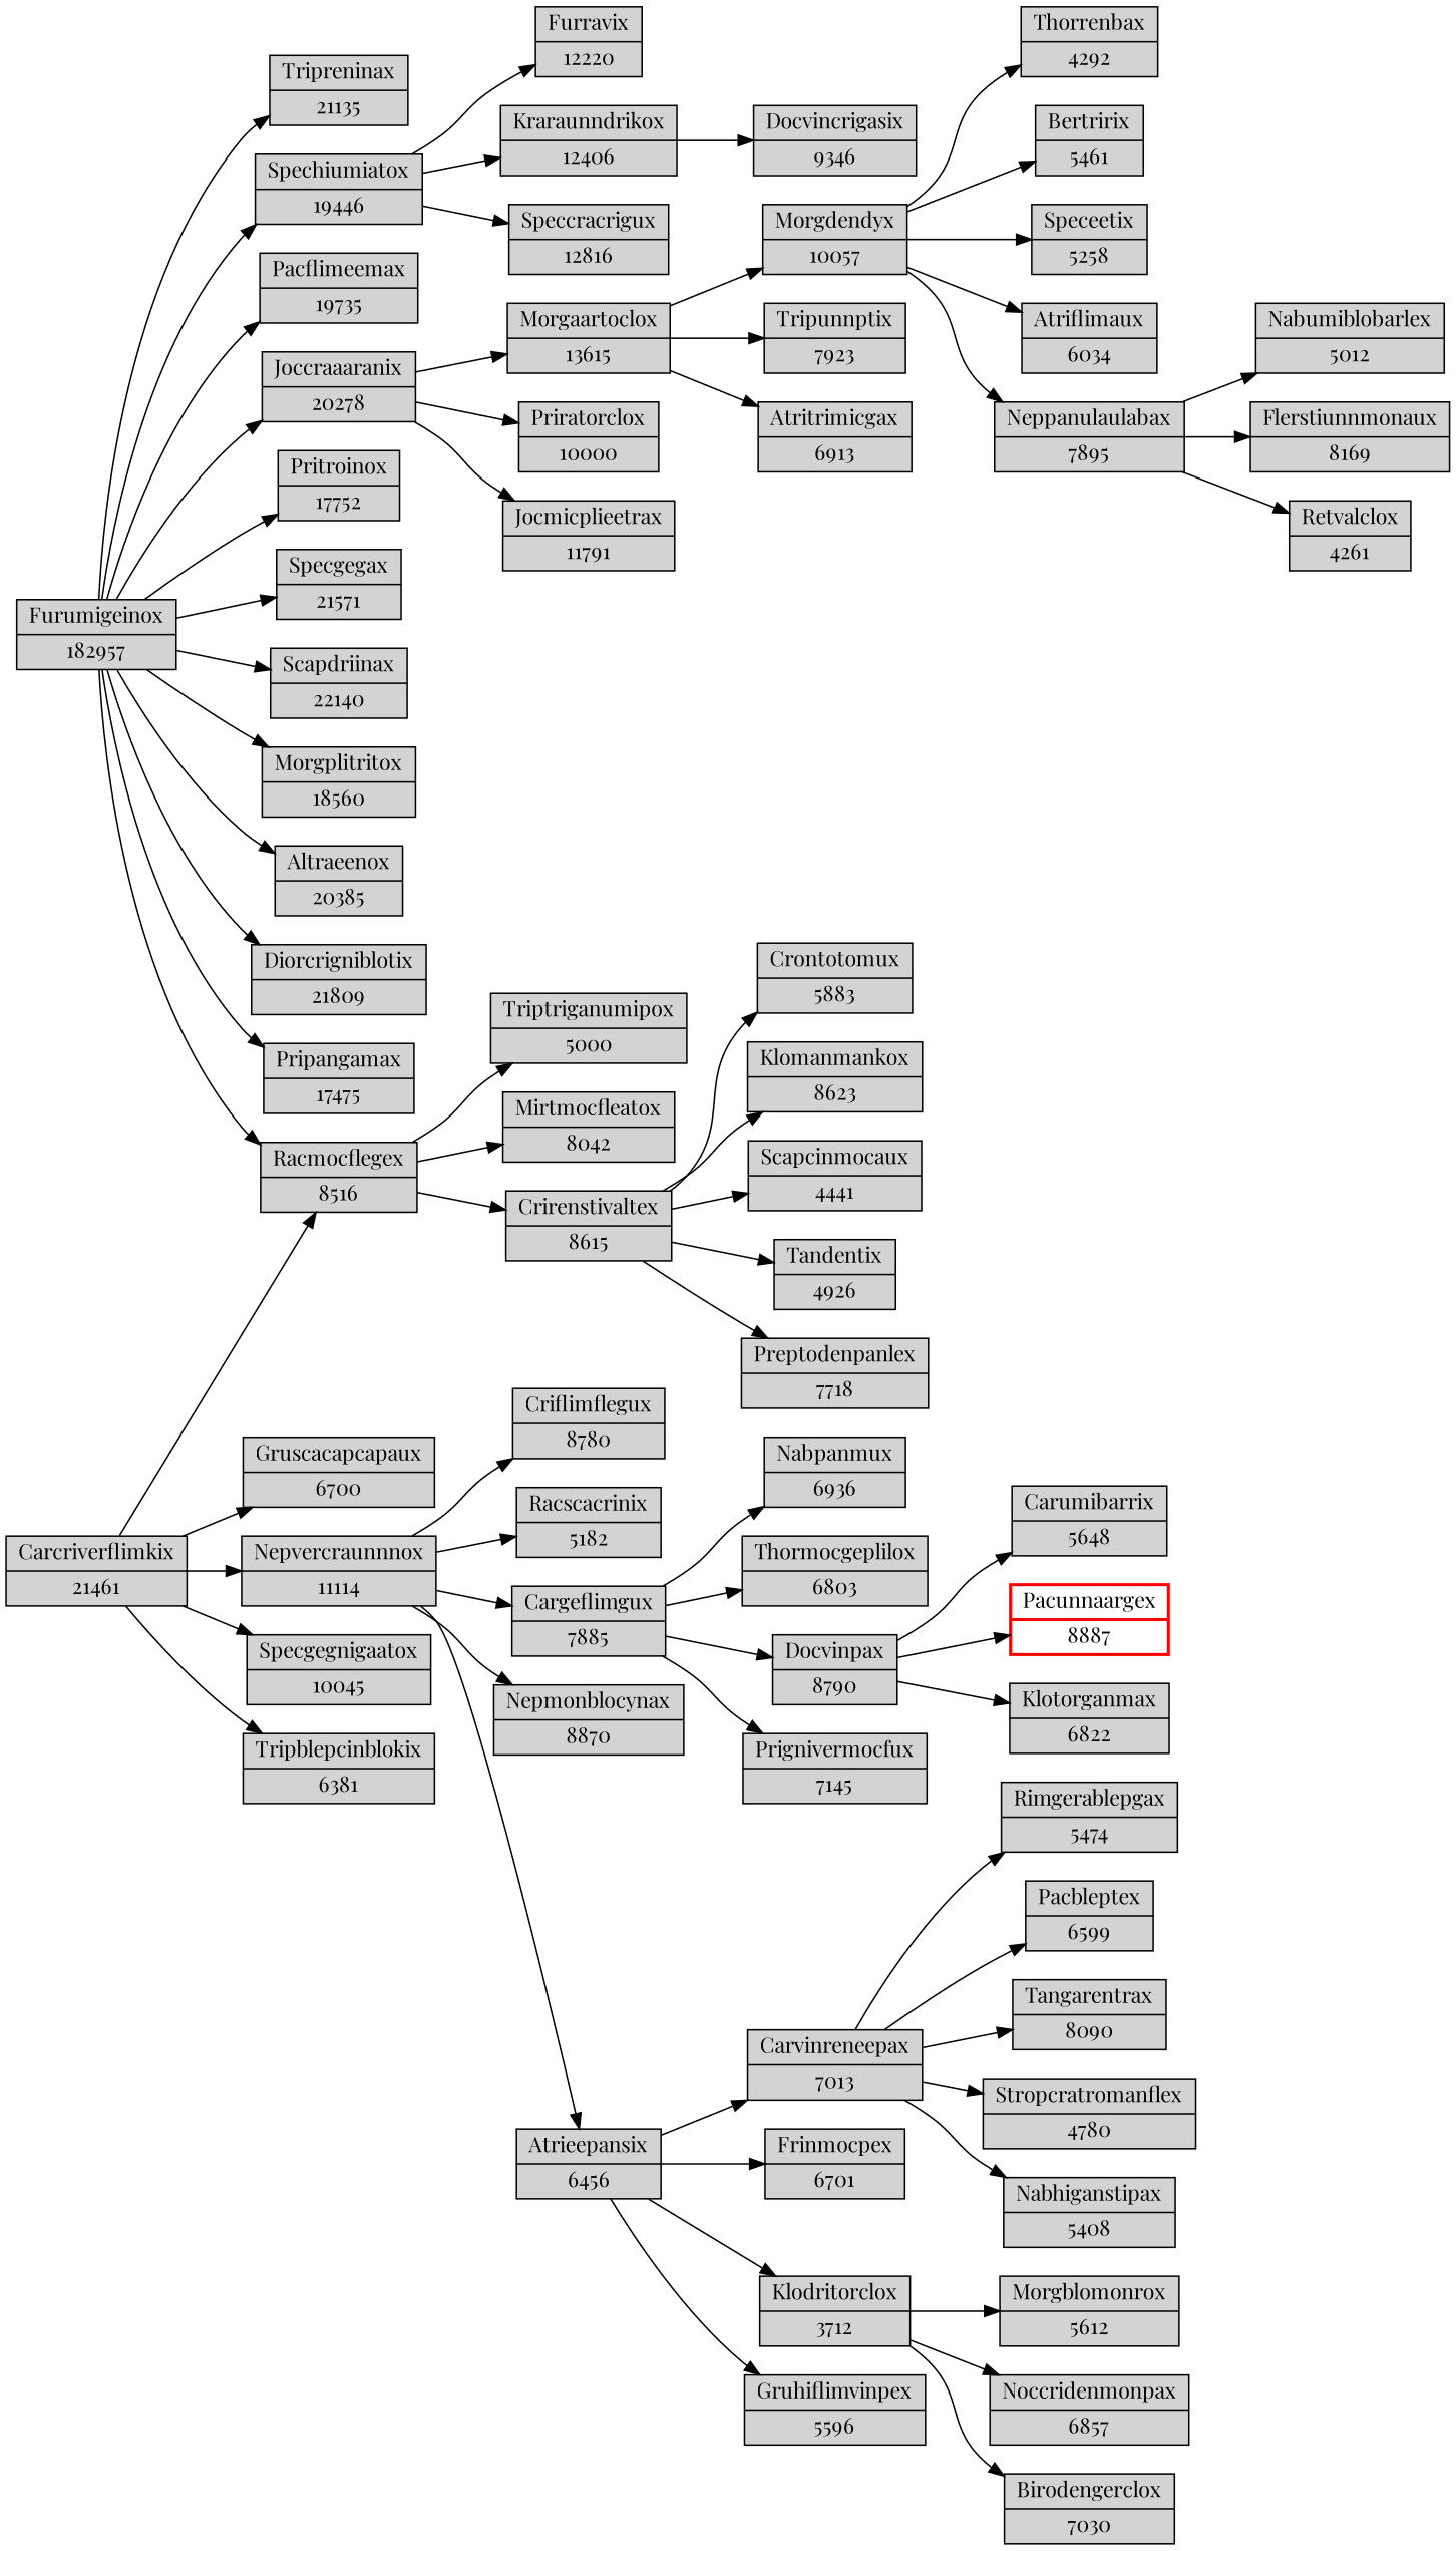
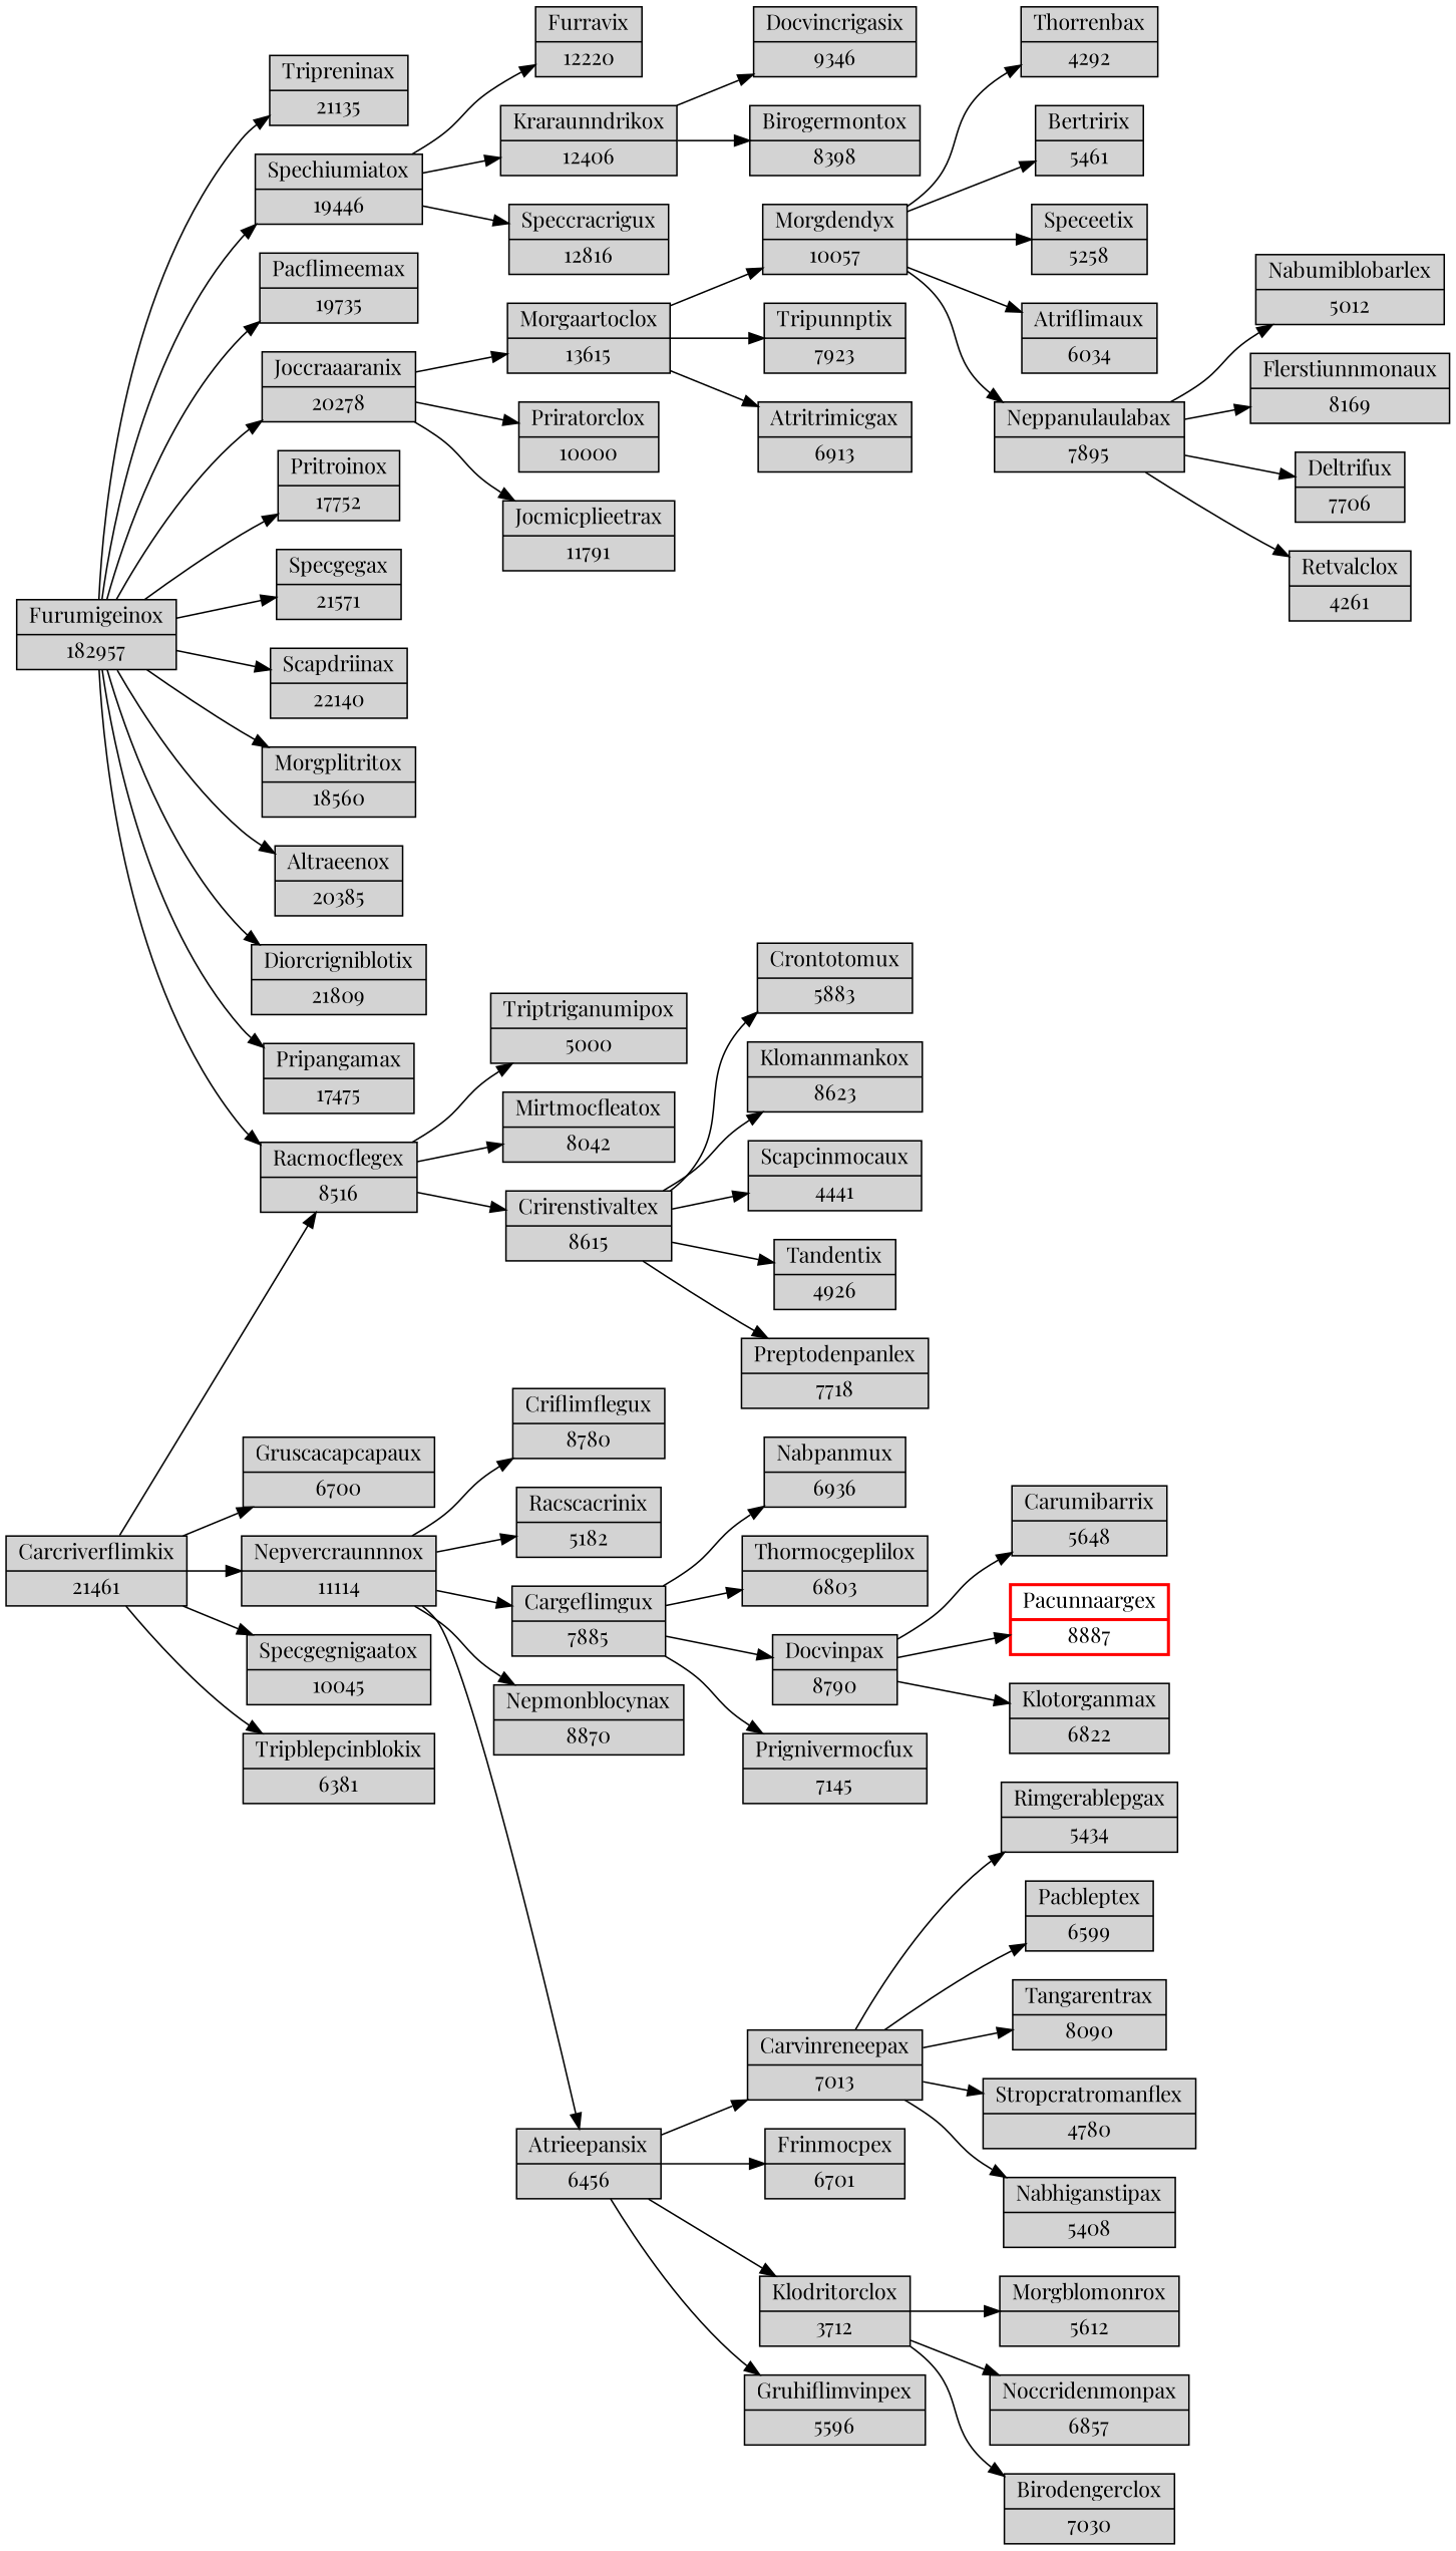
  digraph {
    fontname="Playfair Display"
    rankdir=LR
    node [fillcolor=lightgrey fontname="Playfair Display" shape=record style=filled]
    edge [fontname="Playfair Display"]
    n1 [label="Furumigeinox|182957"]
    n2 [label="Tripreninax|21135"]
    n3 [label="Spechiumiatox|19446"]
    n4 [label="Pacflimeemax|19735"]
    n5 [label="Joccraaaranix|20278"]
    n6 [label="Pritroinox|17752"]
    n7 [label="Specgegax|21571"]
    n8 [label="Scapdriinax|22140"]
    n9 [label="Morgplitritox|18560"]
    n10 [label="Altraeenox|20385"]
    n11 [label="Diorcrigniblotix|21809"]
    n12 [label="Pripangamax|17475"]
    n13 [label="Racmocflegex|8516"]
    n14 [label="Carcriverflimkix|21461"]
    n15 [label="Gruscacapcapaux|6700"]
    n16 [label="Nepvercraunnnox|11114"]
    n17 [label="Specgegnigaatox|10045"]
    n18 [label="Tripblepcinblokix|6381"]
    n19 [label="Furravix|12220"]
    n20 [label="Kraraunndrikox|12406"]
    n21 [label="Speccracrigux|12816"]
    n22 [label="Morgaartoclox|13615"]
    n23 [label="Priratorclox|10000"]
    n24 [label="Jocmicplieetrax|11791"]
    n25 [label="Criflimflegux|8780"]
    n26 [label="Racscacrinix|5182"]
    n27 [label="Cargeflimgux|7885"]
    n28 [label="Nepmonblocynax|8870"]
    n29 [label="Atrieepansix|6456"]
    n30 [label="Triptriganumipox|5000"]
    n31 [label="Mirtmocfleatox|8042"]
    n32 [label="Crirenstivaltex|8615"]
    n33 [label="Nabpanmux|6936"]
    n34 [label="Thormocgeplilox|6803"]
    n35 [label="Docvinpax|8790"]
    n36 [label="Prignivermocfux|7145"]
    n37 [label="Carvinreneepax|7013"]
    n38 [label="Frinmocpex|6701"]
    n39 [label="Klodritorclox|3712"]
    n40 [label="Gruhiflimvinpex|5596"]
    n41 [label="Carumibarrix|5648"]
    n42 [color=red label="Pacunnaargex|8887" style=bold]
    n43 [label="Klotorganmax|6822"]
-   n44 [label="Rimgerablepgax|5474"]
+   n44 [label="Rimgerablepgax|5434"]
    n45 [label="Pacbleptex|6599"]
    n46 [label="Tangarentrax|8090"]
    n47 [label="Stropcratromanflex|4780"]
    n48 [label="Nabhiganstipax|5408"]
    n49 [label="Morgblomonrox|5612"]
    n50 [label="Noccridenmonpax|6857"]
    n51 [label="Birodengerclox|7030"]
    n52 [label="Crontotomux|5883"]
    n53 [label="Klomanmankox|8623"]
    n54 [label="Scapcinmocaux|4441"]
    n55 [label="Tandentix|4926"]
    n56 [label="Preptodenpanlex|7718"]
    n57 [label="Docvincrigasix|9346"]
+   n58 [label="Birogermontox|8398"]
    n59 [label="Morgdendyx|10057"]
    n60 [label="Tripunnptix|7923"]
    n61 [label="Atritrimicgax|6913"]
    n62 [label="Thorrenbax|4292"]
    n63 [label="Bertririx|5461"]
    n64 [label="Speceetix|5258"]
    n65 [label="Atriflimaux|6034"]
    n66 [label="Neppanulaulabax|7895"]
    n67 [label="Nabumiblobarlex|5012"]
    n68 [label="Flerstiunnmonaux|8169"]
+   n69 [label="Deltrifux|7706"]
    n70 [label="Retvalclox|4261"]
    n1 -> n2
    n1 -> n3
    n1 -> n4
    n1 -> n5
    n1 -> n6
    n1 -> n7
    n1 -> n8
    n1 -> n9
    n1 -> n10
    n1 -> n11
    n1 -> n12
    n1 -> n13
    n3 -> n19
    n3 -> n20
    n3 -> n21
    n5 -> n22
    n5 -> n23
    n5 -> n24
    n13 -> n30
    n13 -> n31
    n13 -> n32
    n14 -> n13
    n14 -> n15
    n14 -> n16
    n14 -> n17
    n14 -> n18
    n16 -> n25
    n16 -> n26
    n16 -> n27
    n16 -> n28
    n16 -> n29
    n20 -> n57
+   n20 -> n58
    n22 -> n59
    n22 -> n60
    n22 -> n61
    n27 -> n33
    n27 -> n34
    n27 -> n35
    n27 -> n36
    n29 -> n37
    n29 -> n38
    n29 -> n39
    n29 -> n40
    n32 -> n52
    n32 -> n53
    n32 -> n54
    n32 -> n55
    n32 -> n56
    n35 -> n41
    n35 -> n42
    n35 -> n43
    n37 -> n44
    n37 -> n45
    n37 -> n46
    n37 -> n47
    n37 -> n48
    n39 -> n49
    n39 -> n50
    n39 -> n51
    n59 -> n62
    n59 -> n63
    n59 -> n64
    n59 -> n65
    n59 -> n66
    n66 -> n67
    n66 -> n68
+   n66 -> n69
    n66 -> n70
  }
